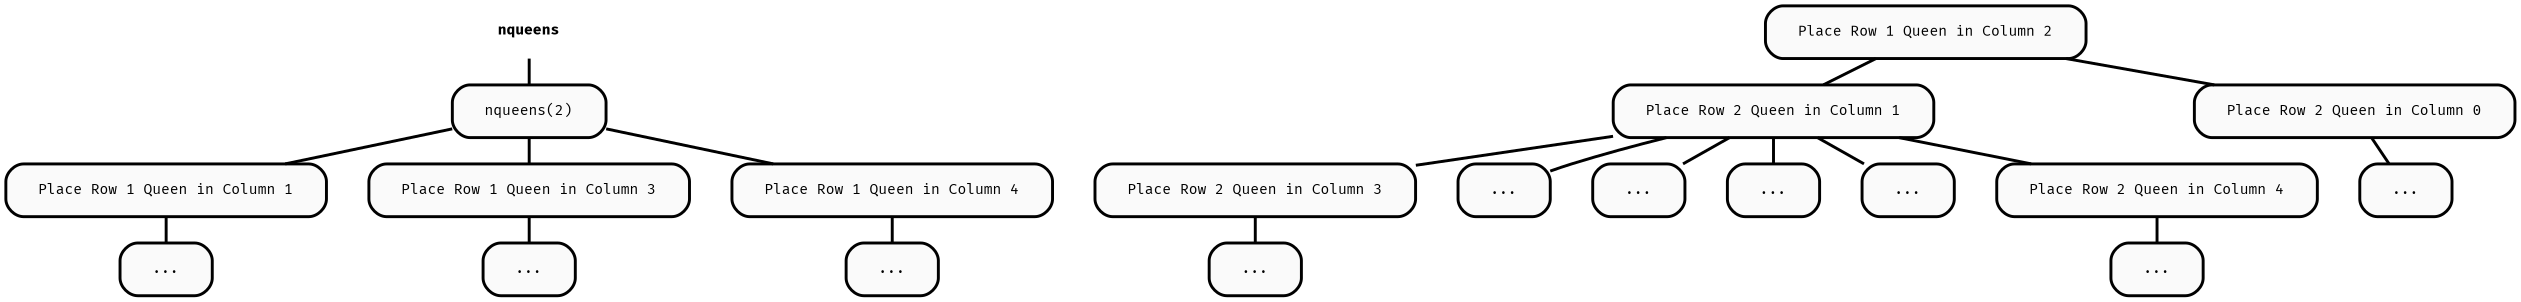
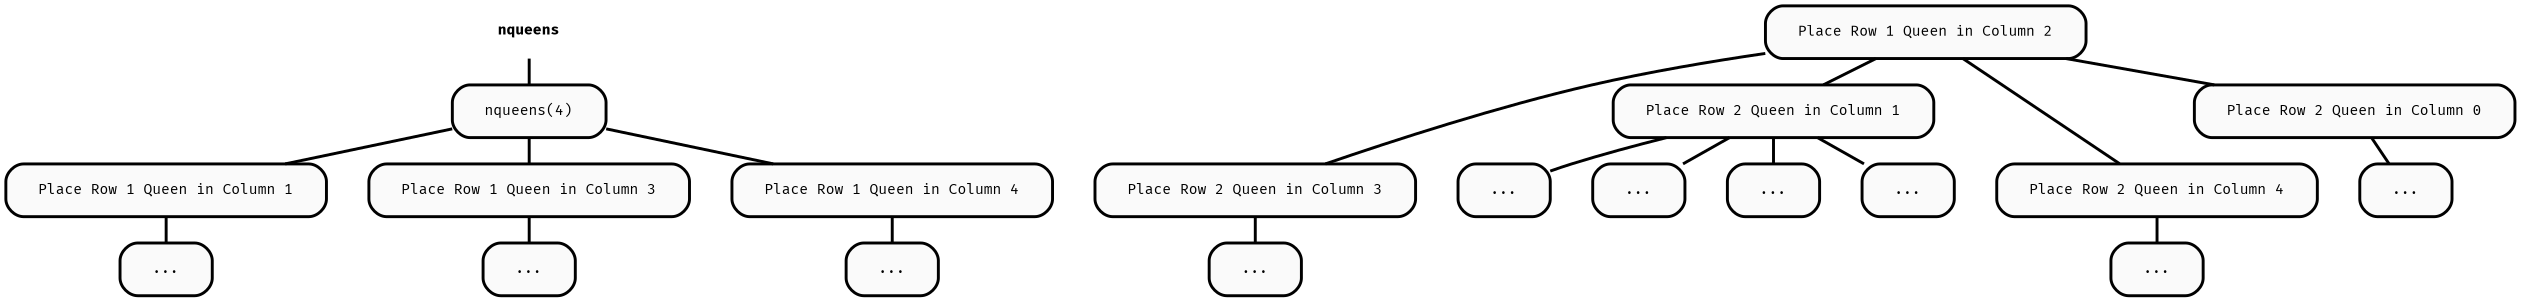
  digraph {
    fontname="Fira Mono"
    fontsize=14
    nodesep=0.4
    ranksep="0.25 equally"
    node [fillcolor="#fafafa" fontname="Fira Mono" fontsize=10 margin="0.3,0.1" penwidth=2.0 shape=box style="rounded,filled"]
    edge [arrowhead=none penwidth=2.0]
    n1 [label=<<b>nqueens</b>> shape=plaintext style=""]
-   n2 [label="nqueens(2)"]
+   n2 [label="nqueens(4)"]
    n3 [label="Place Row 1 Queen in Column 1"]
    n4 [label="Place Row 1 Queen in Column 3"]
    n5 [label="Place Row 1 Queen in Column 4"]
    n6 [label="..."]
    n7 [label="Place Row 1 Queen in Column 2"]
    n8 [label="Place Row 2 Queen in Column 1"]
    n9 [label="Place Row 2 Queen in Column 0"]
    n10 [label="Place Row 2 Queen in Column 3"]
    n11 [label="Place Row 2 Queen in Column 4"]
    n12 [label="..."]
    n13 [label="..."]
    n14 [label="..."]
    n15 [label="..."]
    n16 [label="..."]
    n17 [label="..."]
    n18 [label="..."]
    n19 [label="..."]
    n20 [label="..."]
    n1 -> n2
    n2 -> n3
    n2 -> n4
    n2 -> n5
    n3 -> n6
    n4 -> n12
    n5 -> n13
    n7 -> n8
    n7 -> n9
-   n8 -> n10
-   n8 -> n11
+   n7 -> n10
+   n7 -> n11
    n8 -> n14
    n8 -> n15
    n8 -> n16
    n8 -> n17
    n9 -> n18
    n10 -> n19
    n11 -> n20
  }
